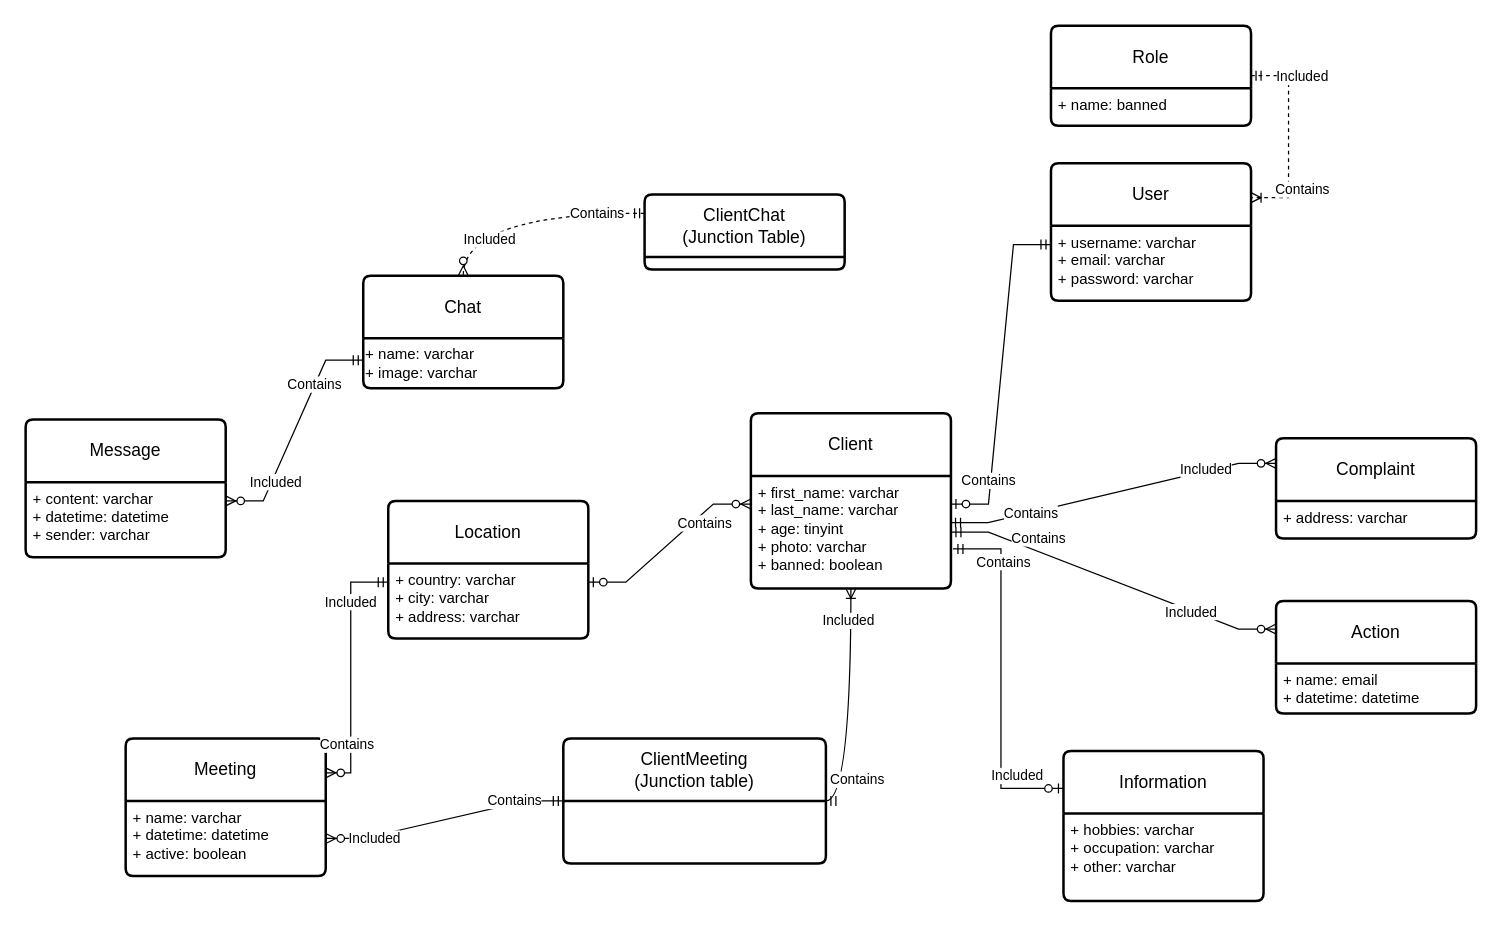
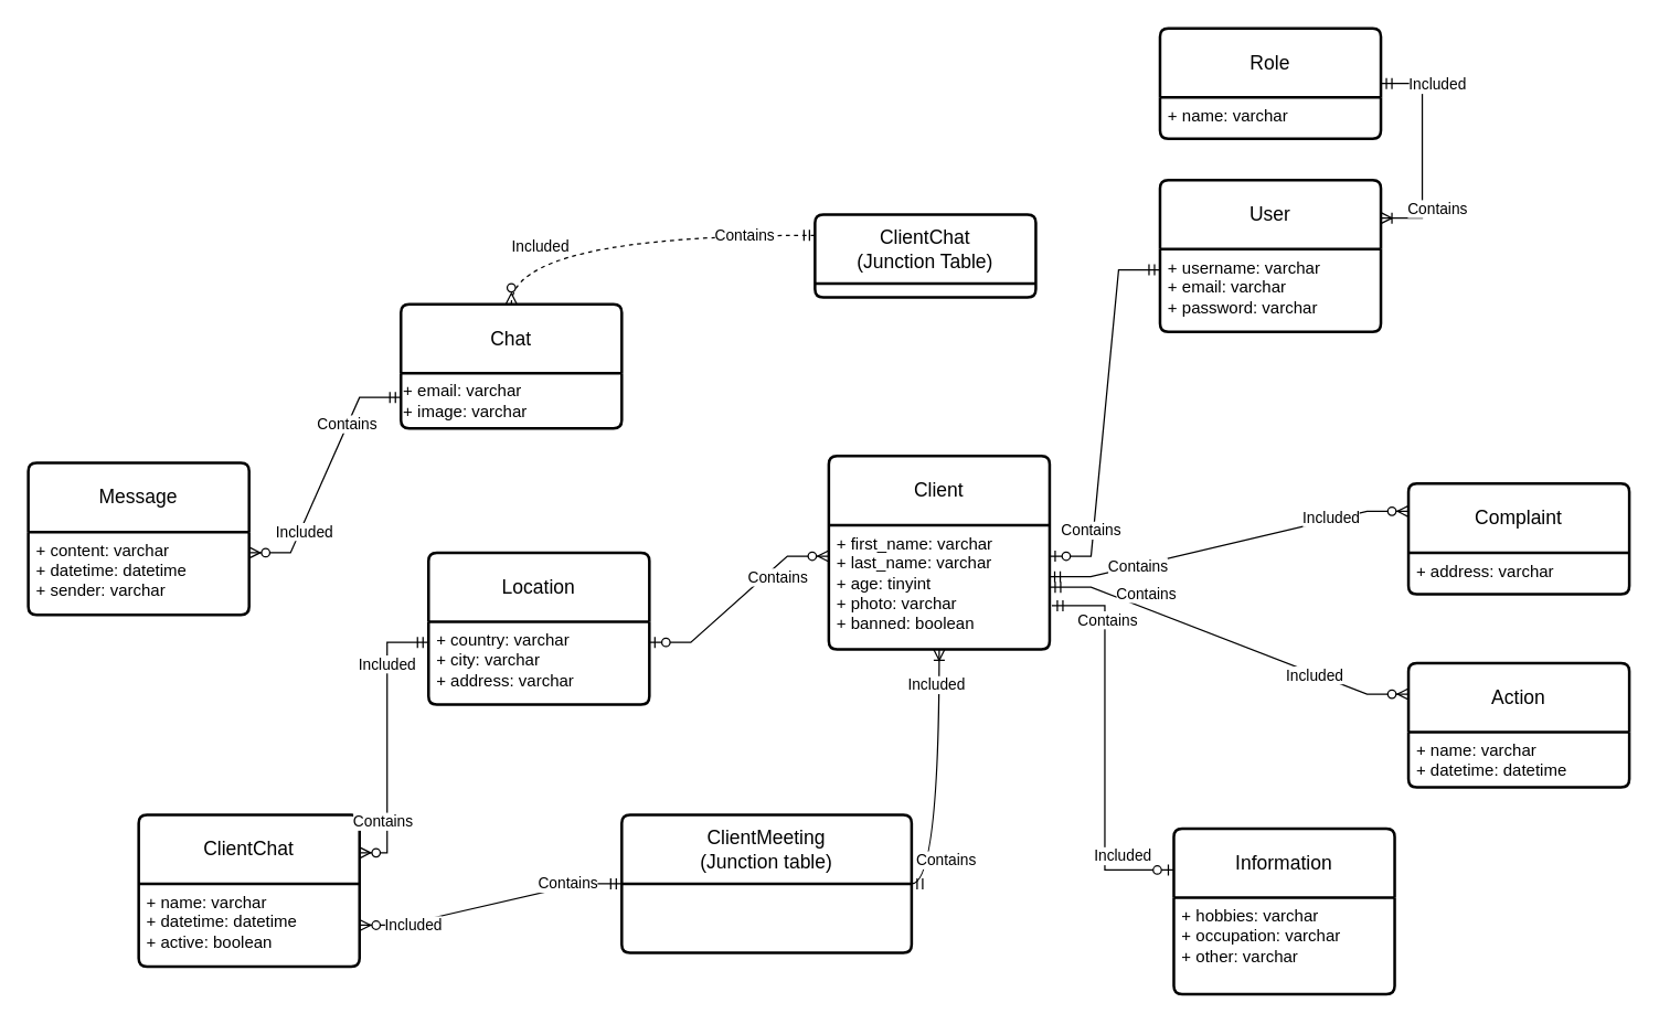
  <mxCell id="0" />
  <mxCell id="1" parent="0" />
  <mxCell id="2" value="Message" style="swimlane;childLayout=stackLayout;horizontal=1;startSize=50;horizontalStack=0;rounded=1;fontSize=14;fontStyle=0;strokeWidth=2;resizeParent=0;resizeLast=1;shadow=0;dashed=0;align=center;arcSize=4;whiteSpace=wrap;html=1;" parent="1" vertex="1"><mxGeometry x="20" y="335" width="160" height="110" as="geometry"><mxRectangle x="265" y="140" width="100" height="50" as="alternateBounds" /></mxGeometry></mxCell>
  <mxCell id="3" value="+ content: varchar&lt;br&gt;+ datetime: datetime&lt;br&gt;+ sender: varchar" style="align=left;strokeColor=none;fillColor=none;spacingLeft=4;fontSize=12;verticalAlign=top;resizable=0;rotatable=0;part=1;html=1;" parent="2" vertex="1"><mxGeometry y="50" width="160" height="60" as="geometry" /></mxCell>
  <mxCell id="4" value="Chat" style="swimlane;childLayout=stackLayout;horizontal=1;startSize=50;horizontalStack=0;rounded=1;fontSize=14;fontStyle=0;strokeWidth=2;resizeParent=0;resizeLast=1;shadow=0;dashed=0;align=center;arcSize=4;whiteSpace=wrap;html=1;" parent="1" vertex="1"><mxGeometry x="290" y="220" width="160" height="90" as="geometry" /></mxCell>
- <mxCell id="5" value="+ name: varchar&lt;br&gt;&lt;div style=&quot;&quot;&gt;&lt;span style=&quot;background-color: initial;&quot;&gt;+ image: varchar&lt;/span&gt;&lt;/div&gt;" style="text;html=1;align=left;verticalAlign=middle;resizable=0;points=[];autosize=1;strokeColor=none;fillColor=none;" parent="4" vertex="1"><mxGeometry y="50" width="160" height="40" as="geometry" /></mxCell>
- <mxCell id="6" value="Meeting" style="swimlane;childLayout=stackLayout;horizontal=1;startSize=50;horizontalStack=0;rounded=1;fontSize=14;fontStyle=0;strokeWidth=2;resizeParent=0;resizeLast=1;shadow=0;dashed=0;align=center;arcSize=4;whiteSpace=wrap;html=1;" parent="1" vertex="1"><mxGeometry x="100" y="590" width="160" height="110" as="geometry" /></mxCell>
+ <mxCell id="5" value="+ email: varchar&lt;br&gt;&lt;div style=&quot;&quot;&gt;&lt;span style=&quot;background-color: initial;&quot;&gt;+ image: varchar&lt;/span&gt;&lt;/div&gt;" style="text;html=1;align=left;verticalAlign=middle;resizable=0;points=[];autosize=1;strokeColor=none;fillColor=none;" parent="4" vertex="1"><mxGeometry y="50" width="160" height="40" as="geometry" /></mxCell>
+ <mxCell id="6" value="ClientChat" style="swimlane;childLayout=stackLayout;horizontal=1;startSize=50;horizontalStack=0;rounded=1;fontSize=14;fontStyle=0;strokeWidth=2;resizeParent=0;resizeLast=1;shadow=0;dashed=0;align=center;arcSize=4;whiteSpace=wrap;html=1;" parent="1" vertex="1"><mxGeometry x="100" y="590" width="160" height="110" as="geometry" /></mxCell>
  <mxCell id="7" value="+ name: varchar&lt;br&gt;+ datetime: datetime&lt;br&gt;+ active: boolean" style="align=left;strokeColor=none;fillColor=none;spacingLeft=4;fontSize=12;verticalAlign=top;resizable=0;rotatable=0;part=1;html=1;" parent="6" vertex="1"><mxGeometry y="50" width="160" height="60" as="geometry" /></mxCell>
  <mxCell id="8" style="edgeStyle=orthogonalEdgeStyle;rounded=0;orthogonalLoop=1;jettySize=auto;html=1;exitX=0.5;exitY=1;exitDx=0;exitDy=0;" parent="6" source="7" target="7" edge="1"><mxGeometry relative="1" as="geometry" /></mxCell>
  <mxCell id="9" value="Location" style="swimlane;childLayout=stackLayout;horizontal=1;startSize=50;horizontalStack=0;rounded=1;fontSize=14;fontStyle=0;strokeWidth=2;resizeParent=0;resizeLast=1;shadow=0;dashed=0;align=center;arcSize=4;whiteSpace=wrap;html=1;" parent="1" vertex="1"><mxGeometry x="310" y="400" width="160" height="110" as="geometry" /></mxCell>
  <mxCell id="10" value="+ country: varchar&lt;br&gt;+ city: varchar&lt;br&gt;+ address: varchar" style="align=left;strokeColor=none;fillColor=none;spacingLeft=4;fontSize=12;verticalAlign=top;resizable=0;rotatable=0;part=1;html=1;" parent="9" vertex="1"><mxGeometry y="50" width="160" height="60" as="geometry" /></mxCell>
  <mxCell id="11" value="Role" style="swimlane;childLayout=stackLayout;horizontal=1;startSize=50;horizontalStack=0;rounded=1;fontSize=14;fontStyle=0;strokeWidth=2;resizeParent=0;resizeLast=1;shadow=0;dashed=0;align=center;arcSize=4;whiteSpace=wrap;html=1;" parent="1" vertex="1"><mxGeometry x="840" y="20" width="160" height="80" as="geometry" /></mxCell>
- <mxCell id="12" value="+ name: banned" style="align=left;strokeColor=none;fillColor=none;spacingLeft=4;fontSize=12;verticalAlign=top;resizable=0;rotatable=0;part=1;html=1;" parent="11" vertex="1"><mxGeometry y="50" width="160" height="30" as="geometry" /></mxCell>
+ <mxCell id="12" value="+ name: varchar" style="align=left;strokeColor=none;fillColor=none;spacingLeft=4;fontSize=12;verticalAlign=top;resizable=0;rotatable=0;part=1;html=1;" parent="11" vertex="1"><mxGeometry y="50" width="160" height="30" as="geometry" /></mxCell>
  <mxCell id="13" value="User" style="swimlane;childLayout=stackLayout;horizontal=1;startSize=50;horizontalStack=0;rounded=1;fontSize=14;fontStyle=0;strokeWidth=2;resizeParent=0;resizeLast=1;shadow=0;dashed=0;align=center;arcSize=4;whiteSpace=wrap;html=1;" parent="1" vertex="1"><mxGeometry x="840" y="130" width="160" height="110" as="geometry" /></mxCell>
  <mxCell id="14" value="+ username: varchar&lt;br&gt;+ email: varchar&lt;br&gt;+ password: varchar" style="align=left;strokeColor=none;fillColor=none;spacingLeft=4;fontSize=12;verticalAlign=top;resizable=0;rotatable=0;part=1;html=1;" parent="13" vertex="1"><mxGeometry y="50" width="160" height="60" as="geometry" /></mxCell>
  <mxCell id="15" value="Action" style="swimlane;childLayout=stackLayout;horizontal=1;startSize=50;horizontalStack=0;rounded=1;fontSize=14;fontStyle=0;strokeWidth=2;resizeParent=0;resizeLast=1;shadow=0;dashed=0;align=center;arcSize=4;whiteSpace=wrap;html=1;" parent="1" vertex="1"><mxGeometry x="1020" y="480" width="160" height="90" as="geometry" /></mxCell>
- <mxCell id="16" value="+ name: email&lt;br&gt;+ datetime: datetime" style="align=left;strokeColor=none;fillColor=none;spacingLeft=4;fontSize=12;verticalAlign=top;resizable=0;rotatable=0;part=1;html=1;" parent="15" vertex="1"><mxGeometry y="50" width="160" height="40" as="geometry" /></mxCell>
+ <mxCell id="16" value="+ name: varchar&lt;br&gt;+ datetime: datetime" style="align=left;strokeColor=none;fillColor=none;spacingLeft=4;fontSize=12;verticalAlign=top;resizable=0;rotatable=0;part=1;html=1;" parent="15" vertex="1"><mxGeometry y="50" width="160" height="40" as="geometry" /></mxCell>
  <mxCell id="17" style="edgeStyle=orthogonalEdgeStyle;rounded=0;orthogonalLoop=1;jettySize=auto;html=1;exitX=0.5;exitY=1;exitDx=0;exitDy=0;" parent="15" source="16" target="16" edge="1"><mxGeometry relative="1" as="geometry" /></mxCell>
  <mxCell id="18" value="Client" style="swimlane;childLayout=stackLayout;horizontal=1;startSize=50;horizontalStack=0;rounded=1;fontSize=14;fontStyle=0;strokeWidth=2;resizeParent=0;resizeLast=1;shadow=0;dashed=0;align=center;arcSize=4;whiteSpace=wrap;html=1;" parent="1" vertex="1"><mxGeometry x="600" y="330" width="160" height="140" as="geometry" /></mxCell>
  <mxCell id="19" value="+ first_name: varchar&lt;br&gt;+ last_name: varchar&lt;br&gt;+ age: tinyint&lt;br&gt;+ photo: varchar&lt;br&gt;+ banned: boolean" style="align=left;strokeColor=none;fillColor=none;spacingLeft=4;fontSize=12;verticalAlign=top;resizable=0;rotatable=0;part=1;html=1;" parent="18" vertex="1"><mxGeometry y="50" width="160" height="90" as="geometry" /></mxCell>
  <mxCell id="20" value="Complaint" style="swimlane;childLayout=stackLayout;horizontal=1;startSize=50;horizontalStack=0;rounded=1;fontSize=14;fontStyle=0;strokeWidth=2;resizeParent=0;resizeLast=1;shadow=0;dashed=0;align=center;arcSize=4;whiteSpace=wrap;html=1;" parent="1" vertex="1"><mxGeometry x="1020" y="350" width="160" height="80" as="geometry" /></mxCell>
  <mxCell id="21" value="+ address: varchar" style="align=left;strokeColor=none;fillColor=none;spacingLeft=4;fontSize=12;verticalAlign=top;resizable=0;rotatable=0;part=1;html=1;" parent="20" vertex="1"><mxGeometry y="50" width="160" height="30" as="geometry" /></mxCell>
- <mxCell id="22" value="" style="edgeStyle=entityRelationEdgeStyle;fontSize=12;html=1;endArrow=ERoneToMany;startArrow=ERmandOne;rounded=0;exitX=1;exitY=0.5;exitDx=0;exitDy=0;entryX=1;entryY=0.25;entryDx=0;entryDy=0;dashed=1;" parent="1" source="11" target="13" edge="1"><mxGeometry width="100" height="100" relative="1" as="geometry"><mxPoint x="690" y="160" as="sourcePoint" /><mxPoint x="1150" y="100" as="targetPoint" /></mxGeometry></mxCell>
+ <mxCell id="22" value="" style="edgeStyle=entityRelationEdgeStyle;fontSize=12;html=1;endArrow=ERoneToMany;startArrow=ERmandOne;rounded=0;exitX=1;exitY=0.5;exitDx=0;exitDy=0;entryX=1;entryY=0.25;entryDx=0;entryDy=0;" parent="1" source="11" target="13" edge="1"><mxGeometry width="100" height="100" relative="1" as="geometry"><mxPoint x="690" y="160" as="sourcePoint" /><mxPoint x="1150" y="100" as="targetPoint" /></mxGeometry></mxCell>
  <mxCell id="23" value="Contains" style="edgeLabel;html=1;align=center;verticalAlign=middle;resizable=0;points=[];" parent="22" vertex="1" connectable="0"><mxGeometry x="-0.641" relative="1" as="geometry"><mxPoint x="12" y="90" as="offset" /></mxGeometry></mxCell>
  <mxCell id="24" value="Included" style="edgeLabel;html=1;align=center;verticalAlign=middle;resizable=0;points=[];" parent="22" vertex="1" connectable="0"><mxGeometry x="0.553" y="2" relative="1" as="geometry"><mxPoint x="8" y="-92" as="offset" /></mxGeometry></mxCell>
  <mxCell id="25" value="" style="edgeStyle=entityRelationEdgeStyle;fontSize=12;html=1;endArrow=ERzeroToMany;startArrow=ERmandOne;rounded=0;exitX=0;exitY=0.75;exitDx=0;exitDy=0;entryX=1;entryY=0.25;entryDx=0;entryDy=0;" parent="1" source="4" target="3" edge="1"><mxGeometry width="100" height="100" relative="1" as="geometry"><mxPoint x="260" y="430" as="sourcePoint" /><mxPoint x="360" y="330" as="targetPoint" /></mxGeometry></mxCell>
  <mxCell id="26" value="Included" style="edgeLabel;html=1;align=center;verticalAlign=middle;resizable=0;points=[];" parent="25" vertex="1" connectable="0"><mxGeometry x="0.656" y="-1" relative="1" as="geometry"><mxPoint x="10" y="-14" as="offset" /></mxGeometry></mxCell>
  <mxCell id="27" value="Contains" style="edgeLabel;html=1;align=center;verticalAlign=middle;resizable=0;points=[];" parent="25" vertex="1" connectable="0"><mxGeometry x="-0.686" y="-1" relative="1" as="geometry"><mxPoint x="-11" y="20" as="offset" /></mxGeometry></mxCell>
  <mxCell id="28" value="" style="edgeStyle=entityRelationEdgeStyle;fontSize=12;html=1;endArrow=ERzeroToMany;startArrow=ERzeroToOne;rounded=0;entryX=0;entryY=0.25;entryDx=0;entryDy=0;exitX=1;exitY=0.25;exitDx=0;exitDy=0;" parent="1" source="10" target="19" edge="1"><mxGeometry width="100" height="100" relative="1" as="geometry"><mxPoint x="160" y="680" as="sourcePoint" /><mxPoint x="260" y="580" as="targetPoint" /></mxGeometry></mxCell>
  <mxCell id="29" value="Contains" style="edgeLabel;html=1;align=center;verticalAlign=middle;resizable=0;points=[];" parent="28" vertex="1" connectable="0"><mxGeometry x="0.652" y="1" relative="1" as="geometry"><mxPoint x="-11" y="16" as="offset" /></mxGeometry></mxCell>
  <mxCell id="30" value="" style="fontSize=12;html=1;endArrow=ERzeroToMany;startArrow=ERmandOne;rounded=0;exitX=0;exitY=0.25;exitDx=0;exitDy=0;edgeStyle=elbowEdgeStyle;entryX=1;entryY=0.25;entryDx=0;entryDy=0;" parent="1" source="10" target="6" edge="1"><mxGeometry width="100" height="100" relative="1" as="geometry"><mxPoint x="250" y="560" as="sourcePoint" /><mxPoint x="300" y="720" as="targetPoint" /><Array as="points"><mxPoint x="280" y="540" /></Array></mxGeometry></mxCell>
  <mxCell id="31" value="Contains" style="edgeLabel;html=1;align=center;verticalAlign=middle;resizable=0;points=[];" parent="30" vertex="1" connectable="0"><mxGeometry x="0.726" y="-1" relative="1" as="geometry"><mxPoint x="-3" y="-16" as="offset" /></mxGeometry></mxCell>
  <mxCell id="32" value="Included" style="edgeLabel;html=1;align=center;verticalAlign=middle;resizable=0;points=[];" parent="30" vertex="1" connectable="0"><mxGeometry x="-0.704" y="-1" relative="1" as="geometry"><mxPoint y="15" as="offset" /></mxGeometry></mxCell>
  <mxCell id="33" value="Information" style="swimlane;childLayout=stackLayout;horizontal=1;startSize=50;horizontalStack=0;rounded=1;fontSize=14;fontStyle=0;strokeWidth=2;resizeParent=0;resizeLast=1;shadow=0;dashed=0;align=center;arcSize=4;whiteSpace=wrap;html=1;" parent="1" vertex="1"><mxGeometry x="850" y="600" width="160" height="120" as="geometry" /></mxCell>
  <mxCell id="34" value="+ hobbies: varchar&lt;br&gt;+ occupation: varchar&lt;br&gt;+ other: varchar" style="align=left;strokeColor=none;fillColor=none;spacingLeft=4;fontSize=12;verticalAlign=top;resizable=0;rotatable=0;part=1;html=1;" parent="33" vertex="1"><mxGeometry y="50" width="160" height="70" as="geometry" /></mxCell>
  <mxCell id="35" style="edgeStyle=orthogonalEdgeStyle;rounded=0;orthogonalLoop=1;jettySize=auto;html=1;exitX=0.5;exitY=1;exitDx=0;exitDy=0;" parent="33" source="34" target="34" edge="1"><mxGeometry relative="1" as="geometry" /></mxCell>
  <mxCell id="36" value="" style="edgeStyle=orthogonalEdgeStyle;fontSize=12;html=1;endArrow=ERzeroToOne;startArrow=ERmandOne;rounded=0;entryX=0;entryY=0.25;entryDx=0;entryDy=0;exitX=1.01;exitY=0.649;exitDx=0;exitDy=0;exitPerimeter=0;" parent="1" edge="1" target="33" source="19"><mxGeometry width="100" height="100" relative="1" as="geometry"><mxPoint x="770" y="440" as="sourcePoint" /><mxPoint x="770" y="650" as="targetPoint" /><Array as="points"><mxPoint x="800" y="438" /><mxPoint x="800" y="630" /></Array></mxGeometry></mxCell>
  <mxCell id="37" value="Contains" style="edgeLabel;html=1;align=center;verticalAlign=middle;resizable=0;points=[];" parent="36" vertex="1" connectable="0"><mxGeometry x="-0.785" y="-2" relative="1" as="geometry"><mxPoint x="10" y="8" as="offset" /></mxGeometry></mxCell>
  <mxCell id="38" value="Included" style="edgeLabel;html=1;align=center;verticalAlign=middle;resizable=0;points=[];" parent="36" vertex="1" connectable="0"><mxGeometry x="0.734" y="1" relative="1" as="geometry"><mxPoint y="-10" as="offset" /></mxGeometry></mxCell>
  <mxCell id="39" value="" style="edgeStyle=entityRelationEdgeStyle;fontSize=12;html=1;endArrow=ERzeroToOne;startArrow=ERmandOne;rounded=0;entryX=1;entryY=0.25;entryDx=0;entryDy=0;exitX=0;exitY=0.25;exitDx=0;exitDy=0;" parent="1" source="14" target="19" edge="1"><mxGeometry width="100" height="100" relative="1" as="geometry"><mxPoint x="710" y="290" as="sourcePoint" /><mxPoint x="810" y="190" as="targetPoint" /></mxGeometry></mxCell>
  <mxCell id="40" value="Contains" style="edgeLabel;html=1;align=center;verticalAlign=middle;resizable=0;points=[];" parent="39" vertex="1" connectable="0"><mxGeometry x="0.65" y="-2" relative="1" as="geometry"><mxPoint y="-1" as="offset" /></mxGeometry></mxCell>
  <mxCell id="41" value="" style="edgeStyle=entityRelationEdgeStyle;fontSize=12;html=1;endArrow=ERzeroToMany;startArrow=ERmandOne;rounded=0;exitX=1;exitY=0.5;exitDx=0;exitDy=0;entryX=0;entryY=0.25;entryDx=0;entryDy=0;" parent="1" source="19" target="15" edge="1"><mxGeometry width="100" height="100" relative="1" as="geometry"><mxPoint x="860" y="450" as="sourcePoint" /><mxPoint x="960" y="350" as="targetPoint" /></mxGeometry></mxCell>
  <mxCell id="42" value="Contains" style="edgeLabel;html=1;align=center;verticalAlign=middle;resizable=0;points=[];" parent="41" vertex="1" connectable="0"><mxGeometry x="-0.388" y="1" relative="1" as="geometry"><mxPoint x="-11" y="-14" as="offset" /></mxGeometry></mxCell>
  <mxCell id="43" value="Included" style="edgeLabel;html=1;align=center;verticalAlign=middle;resizable=0;points=[];" parent="41" vertex="1" connectable="0"><mxGeometry x="0.488" y="-1" relative="1" as="geometry"><mxPoint as="offset" /></mxGeometry></mxCell>
  <mxCell id="44" value="" style="edgeStyle=entityRelationEdgeStyle;fontSize=12;html=1;endArrow=ERzeroToMany;startArrow=ERmandOne;rounded=0;exitX=0.998;exitY=0.416;exitDx=0;exitDy=0;entryX=0;entryY=0.25;entryDx=0;entryDy=0;exitPerimeter=0;" parent="1" source="19" target="20" edge="1"><mxGeometry width="100" height="100" relative="1" as="geometry"><mxPoint x="830" y="392" as="sourcePoint" /><mxPoint x="1090" y="470" as="targetPoint" /></mxGeometry></mxCell>
  <mxCell id="45" value="Contains" style="edgeLabel;html=1;align=center;verticalAlign=middle;resizable=0;points=[];" parent="44" vertex="1" connectable="0"><mxGeometry x="-0.511" relative="1" as="geometry"><mxPoint as="offset" /></mxGeometry></mxCell>
  <mxCell id="46" value="Included" style="edgeLabel;html=1;align=center;verticalAlign=middle;resizable=0;points=[];" parent="44" vertex="1" connectable="0"><mxGeometry x="0.572" y="2" relative="1" as="geometry"><mxPoint as="offset" /></mxGeometry></mxCell>
  <mxCell id="47" value="СlientMeeting&lt;br&gt;(Junction table)" style="swimlane;childLayout=stackLayout;horizontal=1;startSize=50;horizontalStack=0;rounded=1;fontSize=14;fontStyle=0;strokeWidth=2;resizeParent=0;resizeLast=1;shadow=0;dashed=0;align=center;arcSize=4;whiteSpace=wrap;html=1;" vertex="1" parent="1"><mxGeometry x="450" y="590" width="210" height="100" as="geometry" /></mxCell>
  <mxCell id="48" value="" style="edgeStyle=orthogonalEdgeStyle;fontSize=12;html=1;endArrow=ERoneToMany;startArrow=ERmandOne;rounded=0;entryX=0.5;entryY=1;entryDx=0;entryDy=0;exitX=1;exitY=0.5;exitDx=0;exitDy=0;curved=1;" edge="1" parent="1" source="47" target="19"><mxGeometry width="100" height="100" relative="1" as="geometry"><mxPoint x="640" y="730" as="sourcePoint" /><mxPoint x="740" y="630" as="targetPoint" /></mxGeometry></mxCell>
  <mxCell id="49" value="Contains" style="edgeLabel;html=1;align=center;verticalAlign=middle;resizable=0;points=[];" vertex="1" connectable="0" parent="48"><mxGeometry x="-0.738" y="7" relative="1" as="geometry"><mxPoint x="11" y="-13" as="offset" /></mxGeometry></mxCell>
  <mxCell id="50" value="Included" style="edgeLabel;html=1;align=center;verticalAlign=middle;resizable=0;points=[];" vertex="1" connectable="0" parent="48"><mxGeometry x="0.633" y="3" relative="1" as="geometry"><mxPoint y="-10" as="offset" /></mxGeometry></mxCell>
  <mxCell id="51" value="" style="edgeStyle=entityRelationEdgeStyle;fontSize=12;html=1;endArrow=ERzeroToMany;startArrow=ERmandOne;rounded=0;entryX=1;entryY=0.5;entryDx=0;entryDy=0;exitX=0;exitY=0.5;exitDx=0;exitDy=0;" edge="1" parent="1" source="47" target="7"><mxGeometry width="100" height="100" relative="1" as="geometry"><mxPoint x="440" y="620" as="sourcePoint" /><mxPoint x="360" y="710" as="targetPoint" /></mxGeometry></mxCell>
  <mxCell id="52" value="Contains" style="edgeLabel;html=1;align=center;verticalAlign=middle;resizable=0;points=[];" vertex="1" connectable="0" parent="51"><mxGeometry x="-0.65" y="-1" relative="1" as="geometry"><mxPoint x="-5" as="offset" /></mxGeometry></mxCell>
  <mxCell id="53" value="Included" style="edgeLabel;html=1;align=center;verticalAlign=middle;resizable=0;points=[];" vertex="1" connectable="0" parent="51"><mxGeometry x="0.642" y="1" relative="1" as="geometry"><mxPoint x="4" as="offset" /></mxGeometry></mxCell>
- <mxCell id="54" value="ClientChat&lt;br&gt;(Junction Table)" style="swimlane;childLayout=stackLayout;horizontal=1;startSize=50;horizontalStack=0;rounded=1;fontSize=14;fontStyle=0;strokeWidth=2;resizeParent=0;resizeLast=1;shadow=0;dashed=0;align=center;arcSize=4;whiteSpace=wrap;html=1;" vertex="1" parent="1"><mxGeometry x="515" y="155" width="160" height="60" as="geometry" /></mxCell>
+ <mxCell id="54" value="ClientChat&lt;br&gt;(Junction Table)" style="swimlane;childLayout=stackLayout;horizontal=1;startSize=50;horizontalStack=0;rounded=1;fontSize=14;fontStyle=0;strokeWidth=2;resizeParent=0;resizeLast=1;shadow=0;dashed=0;align=center;arcSize=4;whiteSpace=wrap;html=1;" vertex="1" parent="1"><mxGeometry x="590" y="155" width="160" height="60" as="geometry" /></mxCell>
  <mxCell id="55" value="" style="edgeStyle=orthogonalEdgeStyle;fontSize=12;html=1;endArrow=ERzeroToMany;startArrow=ERmandOne;rounded=0;entryX=0.5;entryY=0;entryDx=0;entryDy=0;exitX=0;exitY=0.25;exitDx=0;exitDy=0;curved=1;dashed=1;" edge="1" parent="1" source="54" target="4"><mxGeometry width="100" height="100" relative="1" as="geometry"><mxPoint x="560" y="320" as="sourcePoint" /><mxPoint x="370" y="370" as="targetPoint" /></mxGeometry></mxCell>
  <mxCell id="56" value="Contains" style="edgeLabel;html=1;align=center;verticalAlign=middle;resizable=0;points=[];" vertex="1" connectable="0" parent="55"><mxGeometry x="-0.65" y="-1" relative="1" as="geometry"><mxPoint x="-5" as="offset" /></mxGeometry></mxCell>
  <mxCell id="57" value="Included" style="edgeLabel;html=1;align=center;verticalAlign=middle;resizable=0;points=[];" vertex="1" connectable="0" parent="55"><mxGeometry x="0.642" y="1" relative="1" as="geometry"><mxPoint x="19" y="5" as="offset" /></mxGeometry></mxCell>
